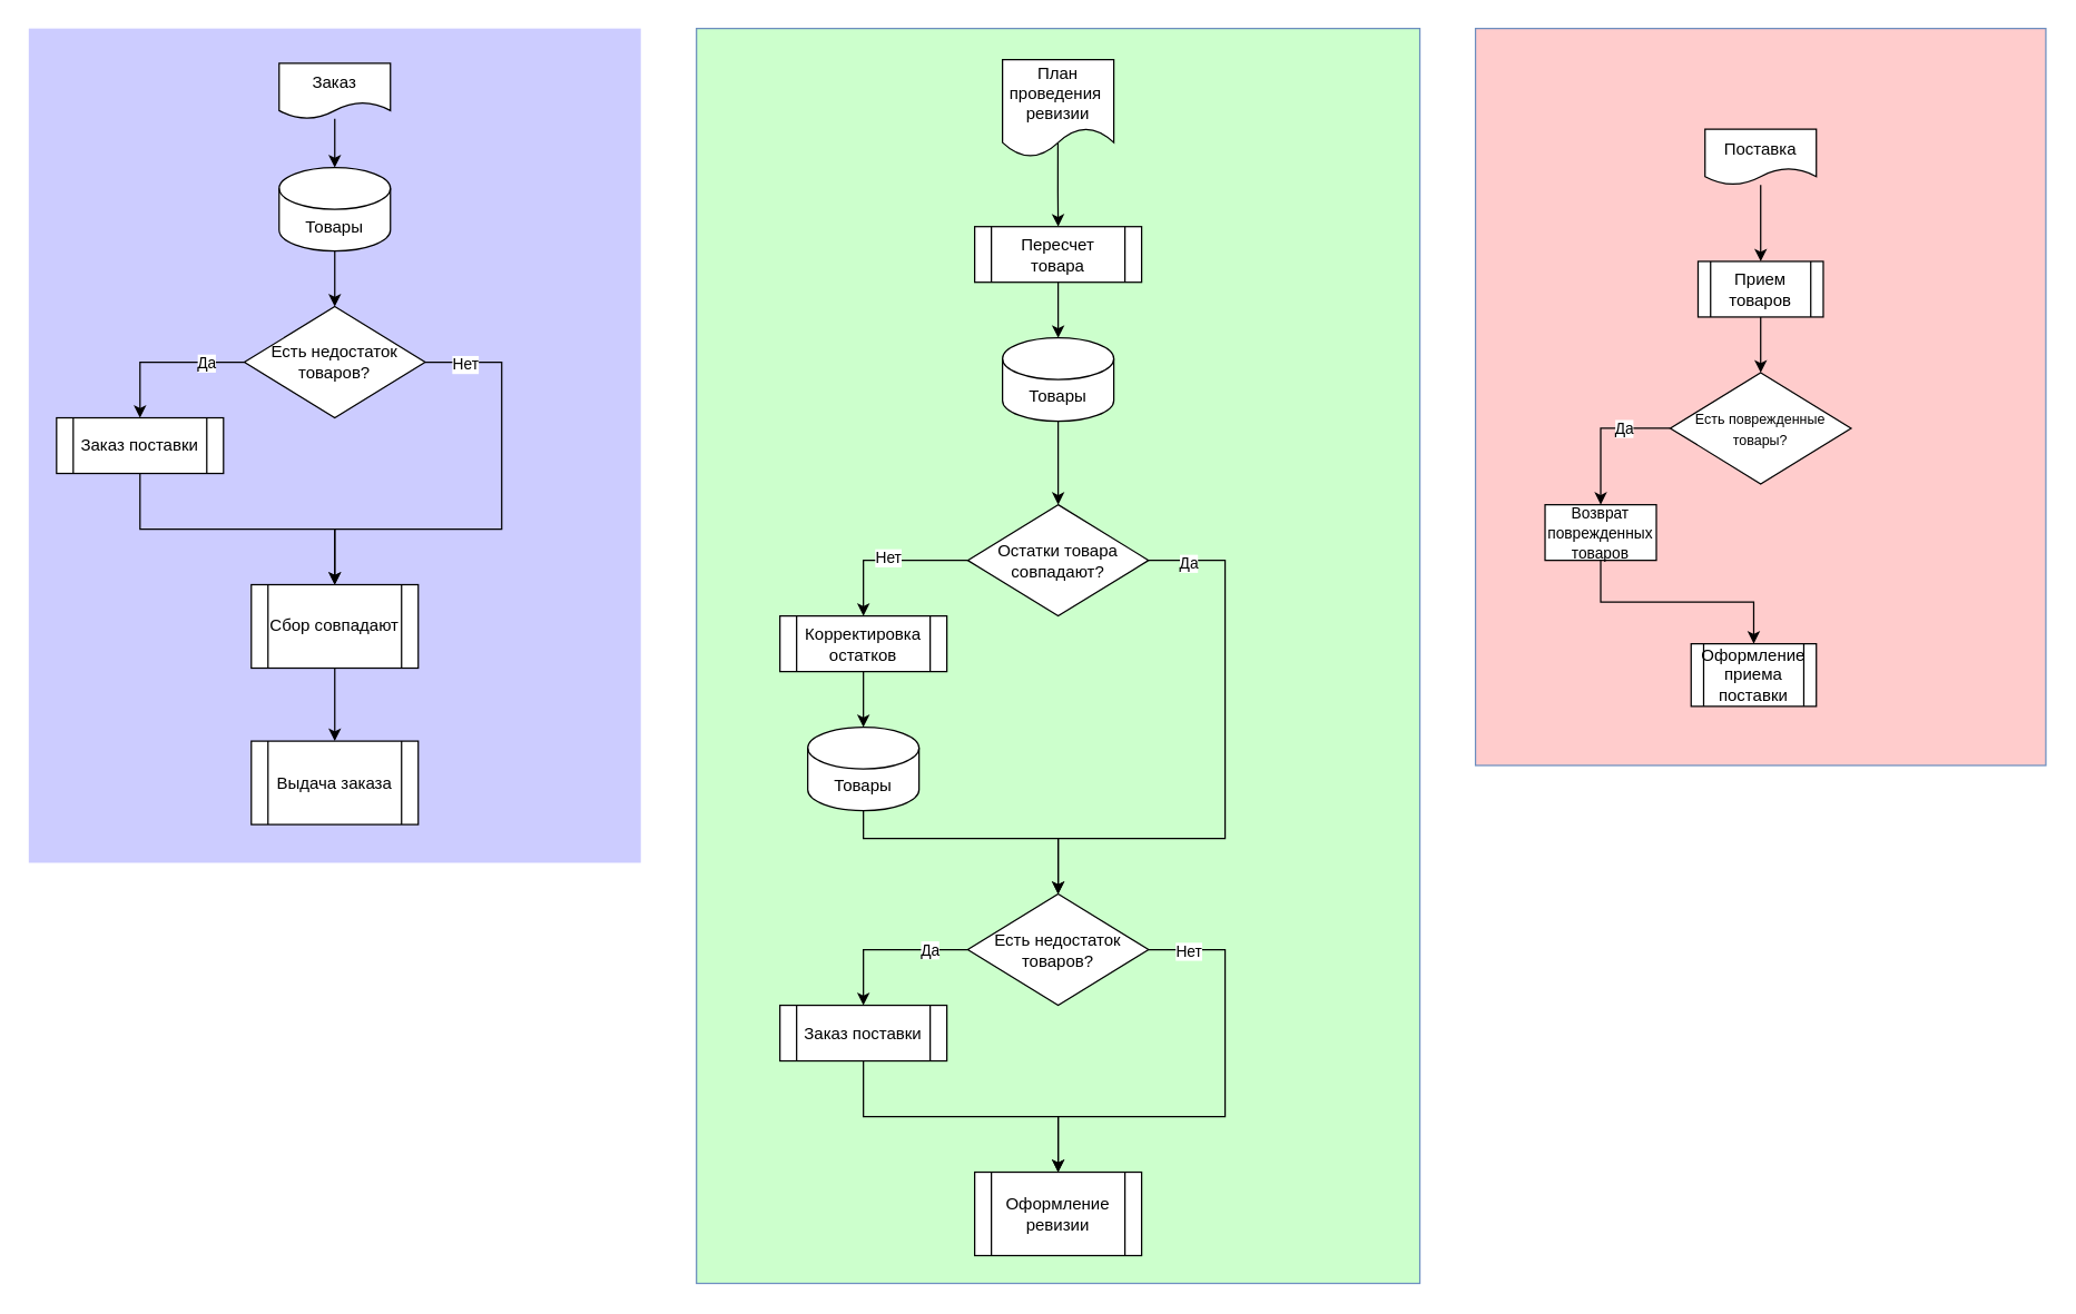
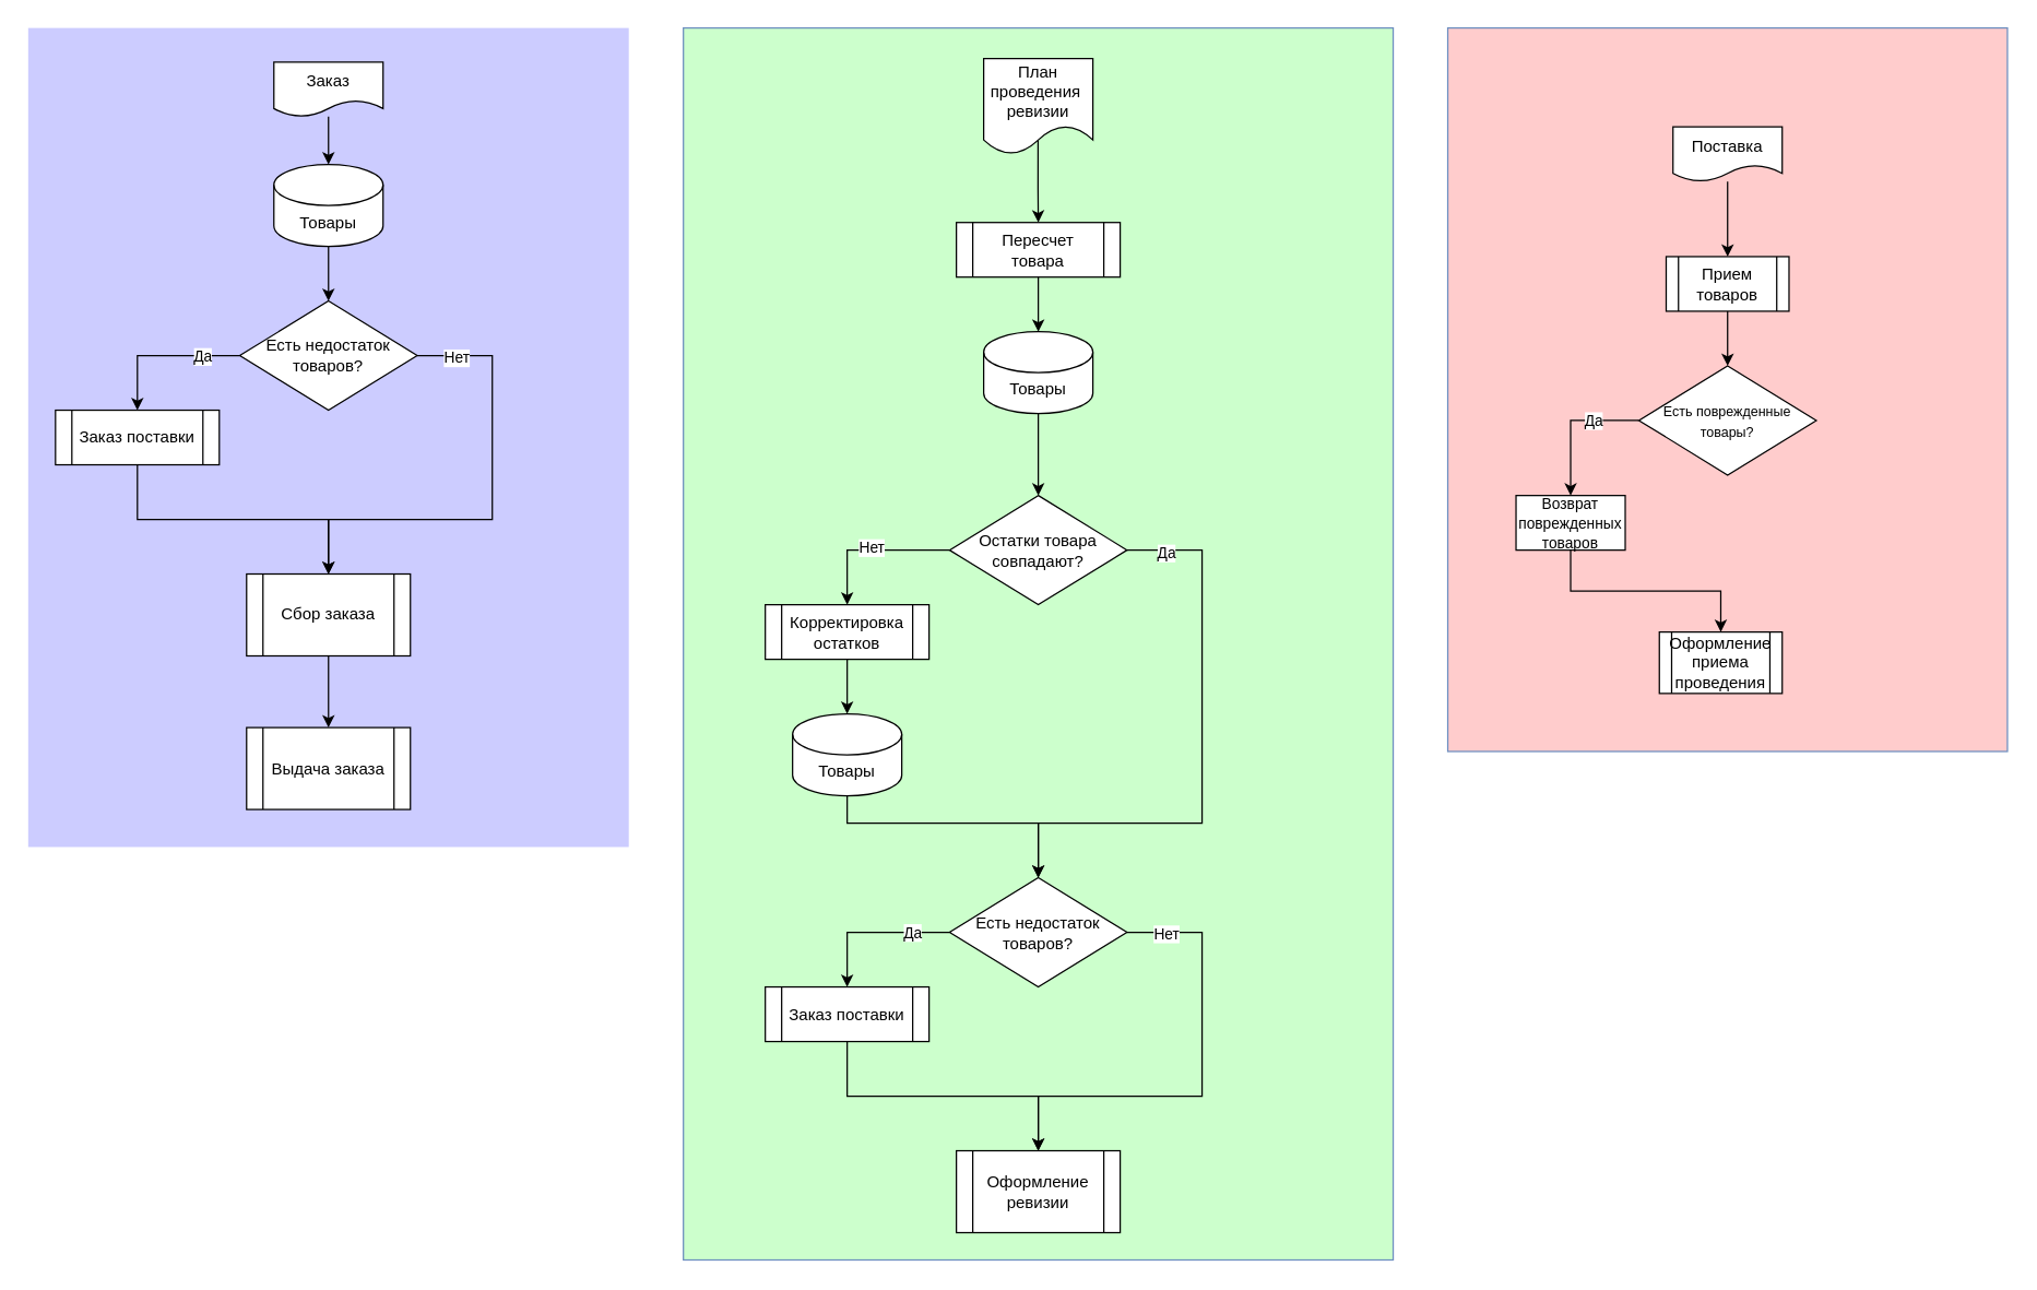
  <mxCell id="0" />
  <mxCell id="1" parent="0" />
  <mxCell id="2" value="" style="rounded=0;whiteSpace=wrap;html=1;strokeColor=#6c8ebf;fillColor=#FFCCCC;" vertex="1" parent="1"><mxGeometry x="1060" y="20" width="410" height="530" as="geometry" /></mxCell>
  <mxCell id="3" value="" style="rounded=0;whiteSpace=wrap;html=1;strokeColor=#6c8ebf;fillColor=#CCFFCC;" vertex="1" parent="1"><mxGeometry x="500" y="20" width="520" height="902.5" as="geometry" /></mxCell>
  <mxCell id="4" value="" style="rounded=0;whiteSpace=wrap;html=1;strokeColor=none;fillColor=#CCCCFF;" vertex="1" parent="1"><mxGeometry x="20" y="20" width="440" height="600" as="geometry" /></mxCell>
  <mxCell id="5" style="edgeStyle=orthogonalEdgeStyle;rounded=0;orthogonalLoop=1;jettySize=auto;html=1;exitX=0.498;exitY=0.854;exitDx=0;exitDy=0;entryX=0.5;entryY=0;entryDx=0;entryDy=0;exitPerimeter=0;" edge="1" parent="1" source="30" target="6"><mxGeometry relative="1" as="geometry"><mxPoint x="760" y="122.5" as="sourcePoint" /></mxGeometry></mxCell>
  <mxCell id="6" value="Пересчет товара" style="shape=process;whiteSpace=wrap;html=1;backgroundOutline=1;" vertex="1" parent="1"><mxGeometry x="700" y="162.5" width="120" height="40" as="geometry" /></mxCell>
  <mxCell id="7" style="edgeStyle=orthogonalEdgeStyle;rounded=0;orthogonalLoop=1;jettySize=auto;html=1;exitX=0;exitY=0.5;exitDx=0;exitDy=0;entryX=0.5;entryY=0;entryDx=0;entryDy=0;" edge="1" parent="1" source="11" target="12"><mxGeometry relative="1" as="geometry" /></mxCell>
  <mxCell id="8" value="Нет" style="edgeLabel;html=1;align=center;verticalAlign=middle;resizable=0;points=[];" vertex="1" connectable="0" parent="7"><mxGeometry x="0.016" y="-2" relative="1" as="geometry"><mxPoint as="offset" /></mxGeometry></mxCell>
  <mxCell id="9" style="edgeStyle=orthogonalEdgeStyle;rounded=0;orthogonalLoop=1;jettySize=auto;html=1;exitX=1;exitY=0.5;exitDx=0;exitDy=0;entryX=0.5;entryY=0;entryDx=0;entryDy=0;" edge="1" parent="1" source="11" target="24"><mxGeometry relative="1" as="geometry"><Array as="points"><mxPoint x="880" y="402.5" /><mxPoint x="880" y="602.5" /><mxPoint x="760" y="602.5" /><mxPoint x="760" y="632.5" /></Array></mxGeometry></mxCell>
  <mxCell id="10" value="Да" style="edgeLabel;html=1;align=center;verticalAlign=middle;resizable=0;points=[];" vertex="1" connectable="0" parent="9"><mxGeometry x="-0.865" y="-2" relative="1" as="geometry"><mxPoint as="offset" /></mxGeometry></mxCell>
  <mxCell id="11" value="Остатки товара совпадают?" style="rhombus;whiteSpace=wrap;html=1;" vertex="1" parent="1"><mxGeometry x="695" y="362.5" width="130" height="80" as="geometry" /></mxCell>
  <mxCell id="12" value="Корректировка остатков" style="shape=process;whiteSpace=wrap;html=1;backgroundOutline=1;" vertex="1" parent="1"><mxGeometry x="560" y="442.5" width="120" height="40" as="geometry" /></mxCell>
  <mxCell id="13" style="edgeStyle=orthogonalEdgeStyle;rounded=0;orthogonalLoop=1;jettySize=auto;html=1;exitX=0.5;exitY=1;exitDx=0;exitDy=0;exitPerimeter=0;entryX=0.5;entryY=0;entryDx=0;entryDy=0;" edge="1" parent="1" source="14" target="11"><mxGeometry relative="1" as="geometry" /></mxCell>
  <mxCell id="14" value="Товары" style="shape=cylinder3;whiteSpace=wrap;html=1;boundedLbl=1;backgroundOutline=1;size=15;" vertex="1" parent="1"><mxGeometry x="720" y="242.5" width="80" height="60" as="geometry" /></mxCell>
  <mxCell id="15" style="edgeStyle=orthogonalEdgeStyle;rounded=0;orthogonalLoop=1;jettySize=auto;html=1;exitX=0.5;exitY=1;exitDx=0;exitDy=0;exitPerimeter=0;entryX=0.5;entryY=0;entryDx=0;entryDy=0;" edge="1" parent="1" source="16" target="24"><mxGeometry relative="1" as="geometry"><Array as="points"><mxPoint x="620" y="602.5" /><mxPoint x="760" y="602.5" /><mxPoint x="760" y="632.5" /></Array></mxGeometry></mxCell>
  <mxCell id="16" value="Товары" style="shape=cylinder3;whiteSpace=wrap;html=1;boundedLbl=1;backgroundOutline=1;size=15;" vertex="1" parent="1"><mxGeometry x="580" y="522.5" width="80" height="60" as="geometry" /></mxCell>
  <mxCell id="17" value="Оформление ревизии" style="shape=process;whiteSpace=wrap;html=1;backgroundOutline=1;" vertex="1" parent="1"><mxGeometry x="700" y="842.5" width="120" height="60" as="geometry" /></mxCell>
  <mxCell id="18" style="edgeStyle=orthogonalEdgeStyle;rounded=0;orthogonalLoop=1;jettySize=auto;html=1;exitX=0.5;exitY=1;exitDx=0;exitDy=0;entryX=0.5;entryY=0;entryDx=0;entryDy=0;entryPerimeter=0;" edge="1" parent="1" source="6" target="14"><mxGeometry relative="1" as="geometry" /></mxCell>
  <mxCell id="19" style="edgeStyle=orthogonalEdgeStyle;rounded=0;orthogonalLoop=1;jettySize=auto;html=1;exitX=0.5;exitY=1;exitDx=0;exitDy=0;entryX=0.5;entryY=0;entryDx=0;entryDy=0;entryPerimeter=0;" edge="1" parent="1" source="12" target="16"><mxGeometry relative="1" as="geometry" /></mxCell>
  <mxCell id="20" style="edgeStyle=orthogonalEdgeStyle;rounded=0;orthogonalLoop=1;jettySize=auto;html=1;exitX=1;exitY=0.5;exitDx=0;exitDy=0;entryX=0.5;entryY=0;entryDx=0;entryDy=0;" edge="1" parent="1" source="24" target="17"><mxGeometry relative="1" as="geometry"><Array as="points"><mxPoint x="880" y="682.5" /><mxPoint x="880" y="802.5" /><mxPoint x="760" y="802.5" /></Array></mxGeometry></mxCell>
  <mxCell id="21" value="Нет" style="edgeLabel;html=1;align=center;verticalAlign=middle;resizable=0;points=[];" vertex="1" connectable="0" parent="20"><mxGeometry x="-0.835" y="-1" relative="1" as="geometry"><mxPoint as="offset" /></mxGeometry></mxCell>
  <mxCell id="22" style="edgeStyle=orthogonalEdgeStyle;rounded=0;orthogonalLoop=1;jettySize=auto;html=1;exitX=0;exitY=0.5;exitDx=0;exitDy=0;entryX=0.5;entryY=0;entryDx=0;entryDy=0;" edge="1" parent="1" source="24" target="26"><mxGeometry relative="1" as="geometry" /></mxCell>
  <mxCell id="23" value="Да" style="edgeLabel;html=1;align=center;verticalAlign=middle;resizable=0;points=[];" vertex="1" connectable="0" parent="22"><mxGeometry x="-0.506" relative="1" as="geometry"><mxPoint as="offset" /></mxGeometry></mxCell>
  <mxCell id="24" value="Есть недостаток товаров?" style="rhombus;whiteSpace=wrap;html=1;" vertex="1" parent="1"><mxGeometry x="695" y="642.5" width="130" height="80" as="geometry" /></mxCell>
  <mxCell id="25" style="edgeStyle=orthogonalEdgeStyle;rounded=0;orthogonalLoop=1;jettySize=auto;html=1;exitX=0.5;exitY=1;exitDx=0;exitDy=0;entryX=0.5;entryY=0;entryDx=0;entryDy=0;" edge="1" parent="1" source="26" target="17"><mxGeometry relative="1" as="geometry" /></mxCell>
  <mxCell id="26" value="Заказ поставки" style="shape=process;whiteSpace=wrap;html=1;backgroundOutline=1;" vertex="1" parent="1"><mxGeometry x="560" y="722.5" width="120" height="40" as="geometry" /></mxCell>
  <mxCell id="27" value="Заказ" style="shape=document;whiteSpace=wrap;html=1;boundedLbl=1;" vertex="1" parent="1"><mxGeometry x="200" y="45" width="80" height="40" as="geometry" /></mxCell>
  <mxCell id="28" style="edgeStyle=orthogonalEdgeStyle;rounded=0;orthogonalLoop=1;jettySize=auto;html=1;entryX=0.5;entryY=0;entryDx=0;entryDy=0;" edge="1" parent="1" source="29" target="44"><mxGeometry relative="1" as="geometry" /></mxCell>
  <mxCell id="29" value="Поставка" style="shape=document;whiteSpace=wrap;html=1;boundedLbl=1;" vertex="1" parent="1"><mxGeometry x="1225" y="92.5" width="80" height="40" as="geometry" /></mxCell>
  <mxCell id="30" value="План проведения&amp;nbsp; ревизии" style="shape=document;whiteSpace=wrap;html=1;boundedLbl=1;" vertex="1" parent="1"><mxGeometry x="720" y="42.5" width="80" height="70" as="geometry" /></mxCell>
  <mxCell id="31" style="edgeStyle=orthogonalEdgeStyle;rounded=0;orthogonalLoop=1;jettySize=auto;html=1;exitX=0.5;exitY=1;exitDx=0;exitDy=0;entryX=0.5;entryY=0;entryDx=0;entryDy=0;" edge="1" parent="1" source="32" target="51"><mxGeometry relative="1" as="geometry" /></mxCell>
- <mxCell id="32" value="Сбор совпадают" style="shape=process;whiteSpace=wrap;html=1;backgroundOutline=1;" vertex="1" parent="1"><mxGeometry x="180" y="420" width="120" height="60" as="geometry" /></mxCell>
+ <mxCell id="32" value="Сбор заказа" style="shape=process;whiteSpace=wrap;html=1;backgroundOutline=1;" vertex="1" parent="1"><mxGeometry x="180" y="420" width="120" height="60" as="geometry" /></mxCell>
  <mxCell id="33" style="edgeStyle=orthogonalEdgeStyle;rounded=0;orthogonalLoop=1;jettySize=auto;html=1;exitX=1;exitY=0.5;exitDx=0;exitDy=0;entryX=0.5;entryY=0;entryDx=0;entryDy=0;" edge="1" parent="1" source="37" target="32"><mxGeometry relative="1" as="geometry"><Array as="points"><mxPoint x="360" y="260" /><mxPoint x="360" y="380" /><mxPoint x="240" y="380" /></Array></mxGeometry></mxCell>
  <mxCell id="34" value="Нет" style="edgeLabel;html=1;align=center;verticalAlign=middle;resizable=0;points=[];" vertex="1" connectable="0" parent="33"><mxGeometry x="-0.835" y="-1" relative="1" as="geometry"><mxPoint as="offset" /></mxGeometry></mxCell>
  <mxCell id="35" style="edgeStyle=orthogonalEdgeStyle;rounded=0;orthogonalLoop=1;jettySize=auto;html=1;exitX=0;exitY=0.5;exitDx=0;exitDy=0;entryX=0.5;entryY=0;entryDx=0;entryDy=0;" edge="1" parent="1" source="37" target="39"><mxGeometry relative="1" as="geometry" /></mxCell>
  <mxCell id="36" value="Да" style="edgeLabel;html=1;align=center;verticalAlign=middle;resizable=0;points=[];" vertex="1" connectable="0" parent="35"><mxGeometry x="-0.506" relative="1" as="geometry"><mxPoint as="offset" /></mxGeometry></mxCell>
  <mxCell id="37" value="Есть недостаток товаров?" style="rhombus;whiteSpace=wrap;html=1;" vertex="1" parent="1"><mxGeometry x="175" y="220" width="130" height="80" as="geometry" /></mxCell>
  <mxCell id="38" style="edgeStyle=orthogonalEdgeStyle;rounded=0;orthogonalLoop=1;jettySize=auto;html=1;exitX=0.5;exitY=1;exitDx=0;exitDy=0;entryX=0.5;entryY=0;entryDx=0;entryDy=0;" edge="1" parent="1" source="39" target="32"><mxGeometry relative="1" as="geometry" /></mxCell>
  <mxCell id="39" value="Заказ поставки" style="shape=process;whiteSpace=wrap;html=1;backgroundOutline=1;" vertex="1" parent="1"><mxGeometry x="40" y="300" width="120" height="40" as="geometry" /></mxCell>
  <mxCell id="40" style="edgeStyle=orthogonalEdgeStyle;rounded=0;orthogonalLoop=1;jettySize=auto;html=1;exitX=0.5;exitY=1;exitDx=0;exitDy=0;exitPerimeter=0;entryX=0.5;entryY=0;entryDx=0;entryDy=0;" edge="1" parent="1" source="41" target="37"><mxGeometry relative="1" as="geometry" /></mxCell>
  <mxCell id="41" value="Товары" style="shape=cylinder3;whiteSpace=wrap;html=1;boundedLbl=1;backgroundOutline=1;size=15;" vertex="1" parent="1"><mxGeometry x="200" y="120" width="80" height="60" as="geometry" /></mxCell>
  <mxCell id="42" style="edgeStyle=orthogonalEdgeStyle;rounded=0;orthogonalLoop=1;jettySize=auto;html=1;entryX=0.5;entryY=0;entryDx=0;entryDy=0;entryPerimeter=0;" edge="1" parent="1" source="27" target="41"><mxGeometry relative="1" as="geometry" /></mxCell>
  <mxCell id="43" style="edgeStyle=orthogonalEdgeStyle;rounded=0;orthogonalLoop=1;jettySize=auto;html=1;exitX=0.5;exitY=1;exitDx=0;exitDy=0;entryX=0.5;entryY=0;entryDx=0;entryDy=0;" edge="1" parent="1" source="44" target="47"><mxGeometry relative="1" as="geometry" /></mxCell>
  <mxCell id="44" value="Прием товаров" style="shape=process;whiteSpace=wrap;html=1;backgroundOutline=1;" vertex="1" parent="1"><mxGeometry x="1220" y="187.5" width="90" height="40" as="geometry" /></mxCell>
  <mxCell id="45" style="edgeStyle=orthogonalEdgeStyle;rounded=0;orthogonalLoop=1;jettySize=auto;html=1;entryX=0.5;entryY=0;entryDx=0;entryDy=0;" edge="1" parent="1" source="47" target="49"><mxGeometry relative="1" as="geometry" /></mxCell>
  <mxCell id="46" value="Да" style="edgeLabel;html=1;align=center;verticalAlign=middle;resizable=0;points=[];" vertex="1" connectable="0" parent="45"><mxGeometry x="-0.35" relative="1" as="geometry"><mxPoint as="offset" /></mxGeometry></mxCell>
  <mxCell id="47" value="&lt;font style=&quot;font-size: 10px;&quot;&gt;Есть поврежденные товары?&lt;/font&gt;" style="rhombus;whiteSpace=wrap;html=1;" vertex="1" parent="1"><mxGeometry x="1200" y="267.5" width="130" height="80" as="geometry" /></mxCell>
  <mxCell id="48" style="edgeStyle=orthogonalEdgeStyle;rounded=0;orthogonalLoop=1;jettySize=auto;html=1;exitX=0.5;exitY=1;exitDx=0;exitDy=0;entryX=0.5;entryY=0;entryDx=0;entryDy=0;" edge="1" parent="1" source="49" target="50"><mxGeometry relative="1" as="geometry" /></mxCell>
  <mxCell id="49" value="&lt;font style=&quot;font-size: 11px;&quot;&gt;Возврат поврежденных товаров&lt;/font&gt;" style="rounded=0;whiteSpace=wrap;html=1;" vertex="1" parent="1"><mxGeometry x="1110" y="362.5" width="80" height="40" as="geometry" /></mxCell>
- <mxCell id="50" value="Оформление приема поставки" style="shape=process;whiteSpace=wrap;html=1;backgroundOutline=1;" vertex="1" parent="1"><mxGeometry x="1215" y="462.5" width="90" height="45" as="geometry" /></mxCell>
+ <mxCell id="50" value="Оформление приема проведения" style="shape=process;whiteSpace=wrap;html=1;backgroundOutline=1;" vertex="1" parent="1"><mxGeometry x="1215" y="462.5" width="90" height="45" as="geometry" /></mxCell>
  <mxCell id="51" value="Выдача заказа" style="shape=process;whiteSpace=wrap;html=1;backgroundOutline=1;" vertex="1" parent="1"><mxGeometry x="180" y="532.5" width="120" height="60" as="geometry" /></mxCell>
